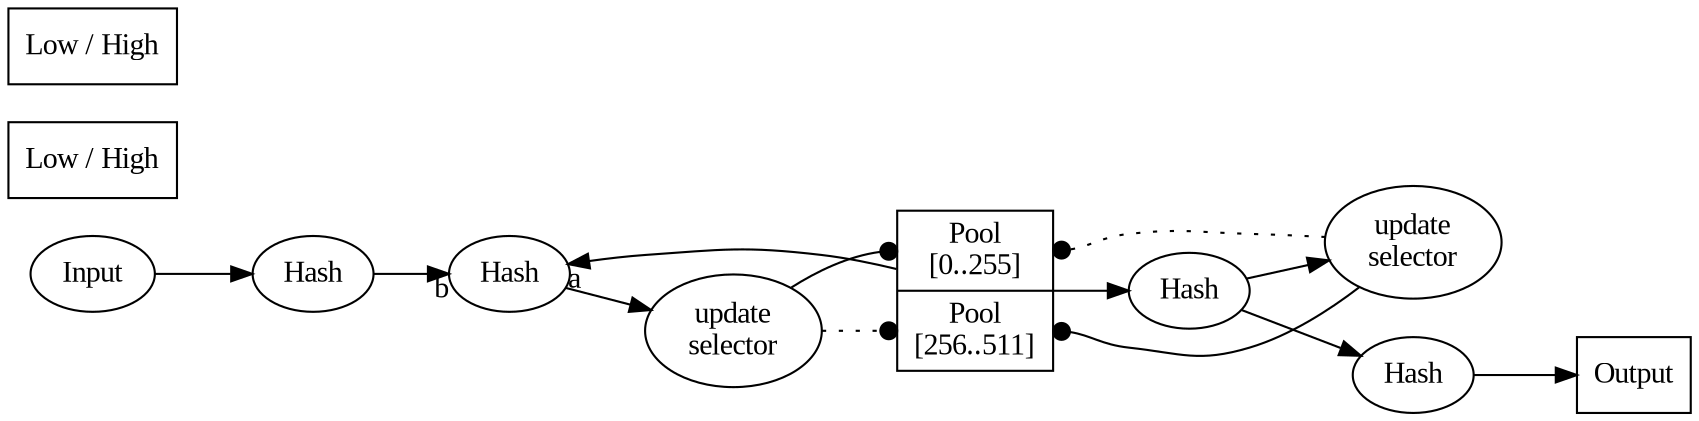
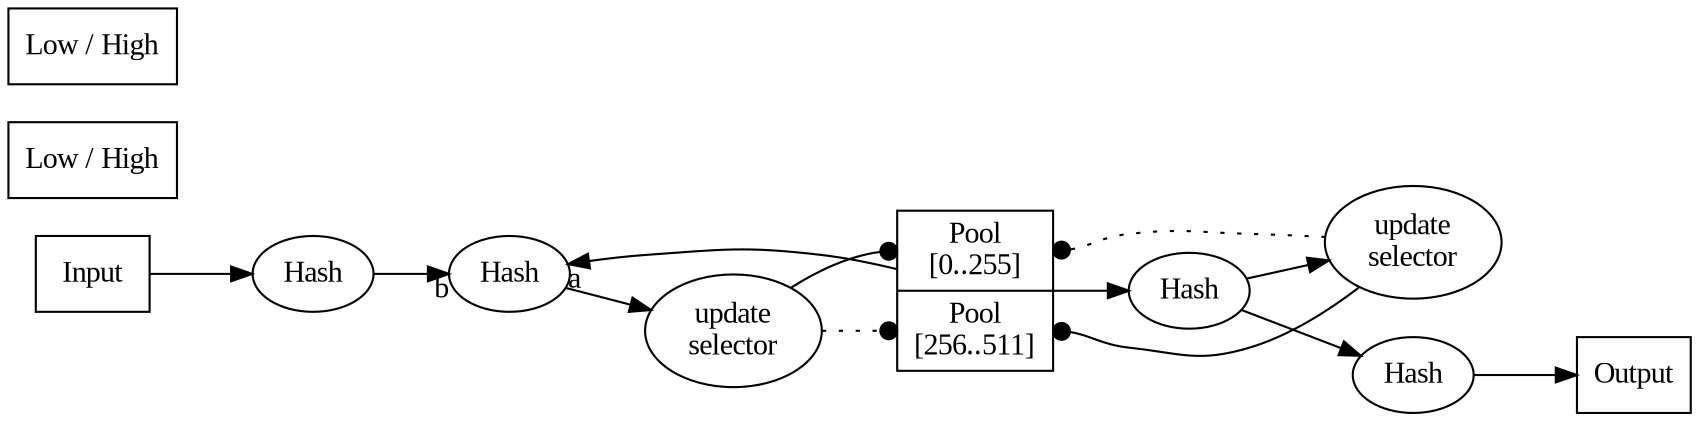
  digraph {
    rankdir=LR
    fontname="Liberation Serif"
    node [fontname="Liberation Serif"]
    edge [fontname="Liberation Serif"]
-   Input [shape=ellipse]
+   Input [shape=box]
    n2 [label=Hash]
    Output [shape=box]
    n4 [label="<Low> Pool\n[0..255]|<High> Pool\n[256..511]" shape=record]
    n5 [label=Hash]
    n6 [label=Hash]
    n7 [label="update\nselector"]
    n8 [label="Low / High" shape=box]
    n9 [label=Hash]
    n10 [label="update\nselector"]
    n11 [label="Low / High" shape=box]
    Input -> n2
    n2 -> n5 [headlabel=b]
    n4 -> n5 [headlabel=a]
    n4 -> n6
    n5 -> n7
    n6 -> n9
    n6 -> n10
    n7 -> n4 [arrowhead=dot headport=Low]
    n7 -> n4 [arrowhead=dot headport=High style=dotted]
    n9 -> Output
    n10 -> n4 [arrowhead=dot headport=Low style=dotted]
    n10 -> n4 [arrowhead=dot headport=High]
  }
